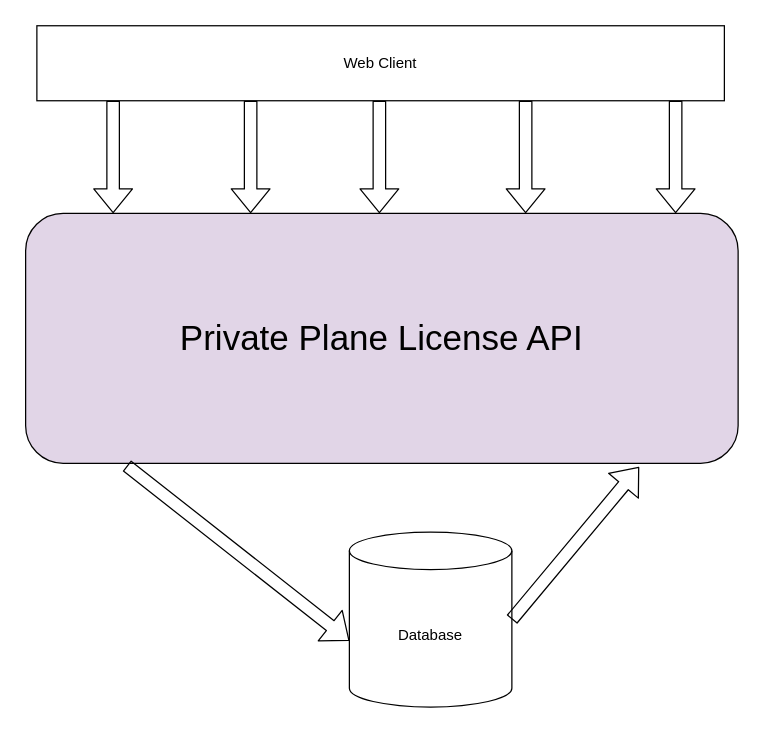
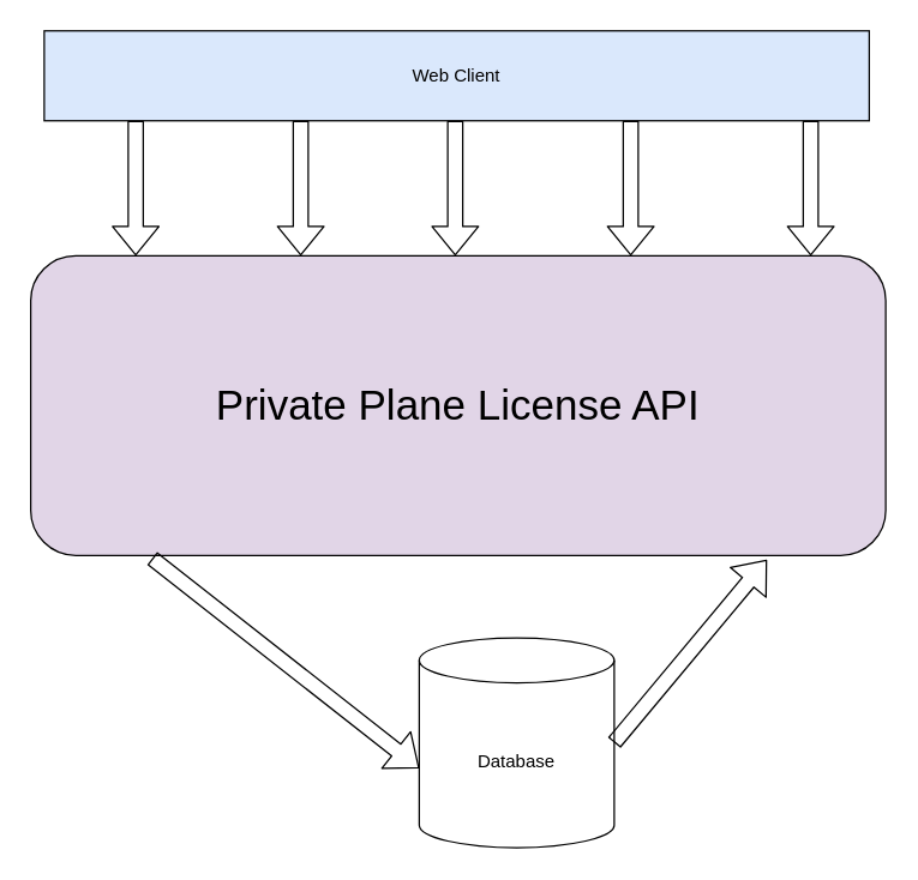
  <mxCell id="0" />
  <mxCell id="1" parent="0" />
  <mxCell id="2" value="&lt;font style=&quot;font-size: 28px&quot;&gt;Private Plane License API&lt;/font&gt;" style="rounded=1;whiteSpace=wrap;html=1;fillColor=#e1d5e7;" vertex="1" parent="1"><mxGeometry x="20" y="170" width="570" height="200" as="geometry" /></mxCell>
- <mxCell id="3" value="Web Client" style="rounded=0;whiteSpace=wrap;html=1;" vertex="1" parent="1"><mxGeometry x="29" y="20" width="550" height="60" as="geometry" /></mxCell>
+ <mxCell id="3" value="Web Client" style="rounded=0;whiteSpace=wrap;html=1;fillColor=#dae8fc;" vertex="1" parent="1"><mxGeometry x="29" y="20" width="550" height="60" as="geometry" /></mxCell>
  <mxCell id="4" value="Database" style="shape=cylinder3;whiteSpace=wrap;html=1;boundedLbl=1;backgroundOutline=1;size=15;" vertex="1" parent="1"><mxGeometry x="279" y="425" width="130" height="140" as="geometry" /></mxCell>
  <mxCell id="5" value="" style="shape=flexArrow;endArrow=classic;html=1;entryX=0;entryY=0.621;entryDx=0;entryDy=0;entryPerimeter=0;exitX=0.142;exitY=1.01;exitDx=0;exitDy=0;exitPerimeter=0;" edge="1" parent="1" source="2" target="4"><mxGeometry width="50" height="50" relative="1" as="geometry"><mxPoint x="290" y="210" as="sourcePoint" /><mxPoint x="340" y="160" as="targetPoint" /></mxGeometry></mxCell>
  <mxCell id="6" value="" style="shape=flexArrow;endArrow=classic;html=1;exitX=1;exitY=0.5;exitDx=0;exitDy=0;exitPerimeter=0;entryX=0.861;entryY=1.015;entryDx=0;entryDy=0;entryPerimeter=0;" edge="1" parent="1" source="4" target="2"><mxGeometry width="50" height="50" relative="1" as="geometry"><mxPoint x="100.94" y="372" as="sourcePoint" /><mxPoint x="530" y="440" as="targetPoint" /></mxGeometry></mxCell>
  <mxCell id="7" value="" style="shape=flexArrow;endArrow=classic;html=1;" edge="1" parent="1"><mxGeometry width="50" height="50" relative="1" as="geometry"><mxPoint x="90" y="80" as="sourcePoint" /><mxPoint x="90" y="170" as="targetPoint" /></mxGeometry></mxCell>
  <mxCell id="8" value="" style="shape=flexArrow;endArrow=classic;html=1;" edge="1" parent="1"><mxGeometry width="50" height="50" relative="1" as="geometry"><mxPoint x="200" y="80" as="sourcePoint" /><mxPoint x="200" y="170" as="targetPoint" /></mxGeometry></mxCell>
  <mxCell id="9" value="" style="shape=flexArrow;endArrow=classic;html=1;" edge="1" parent="1"><mxGeometry width="50" height="50" relative="1" as="geometry"><mxPoint x="303" y="80" as="sourcePoint" /><mxPoint x="303" y="170" as="targetPoint" /></mxGeometry></mxCell>
  <mxCell id="10" value="" style="shape=flexArrow;endArrow=classic;html=1;" edge="1" parent="1"><mxGeometry width="50" height="50" relative="1" as="geometry"><mxPoint x="420" y="80" as="sourcePoint" /><mxPoint x="420" y="170" as="targetPoint" /></mxGeometry></mxCell>
  <mxCell id="11" value="" style="shape=flexArrow;endArrow=classic;html=1;" edge="1" parent="1"><mxGeometry width="50" height="50" relative="1" as="geometry"><mxPoint x="540" y="80" as="sourcePoint" /><mxPoint x="540" y="170" as="targetPoint" /></mxGeometry></mxCell>
